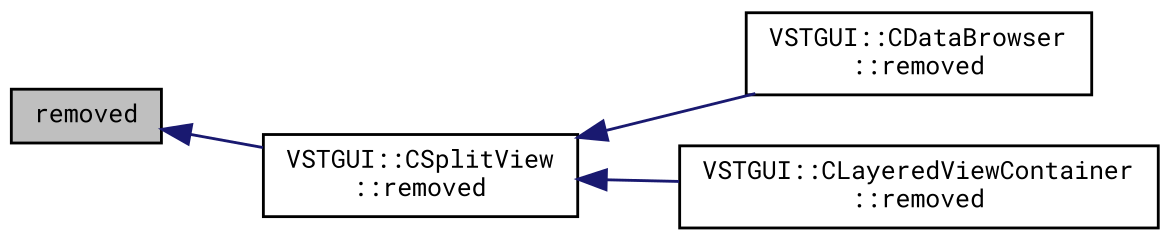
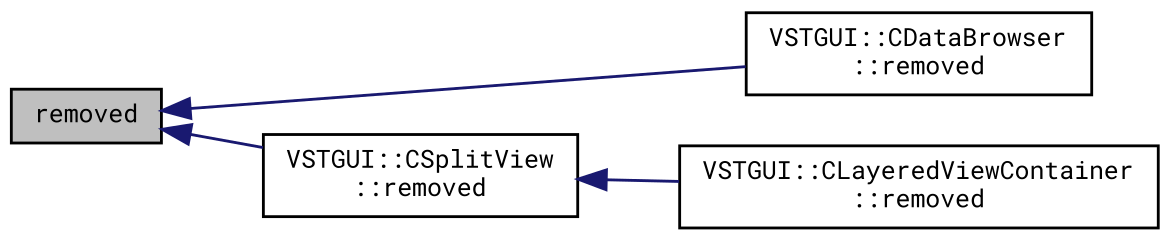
  digraph {
    fontname="Roboto Mono"
    rankdir=LR
    node [color=black fontname="Roboto Mono" fontsize=9 shape=record]
    edge [color=midnightblue dir=back fontname="Roboto Mono" fontsize=9 labelfontname=Arial labelfontsize=9 style=solid]
    n1 [fillcolor=grey75 fontcolor=black height=0.2 label=removed style=filled width=0.4]
    n2 [height=0.2 label="VSTGUI::CDataBrowser\l::removed" width=0.4]
    n3 [height=0.2 label="VSTGUI::CSplitView\l::removed" width=0.4]
    n4 [height=0.2 label="VSTGUI::CLayeredViewContainer\l::removed" width=0.4]
-   n3 -> n2
+   n1 -> n2
    n1 -> n3
    n3 -> n4
  }
